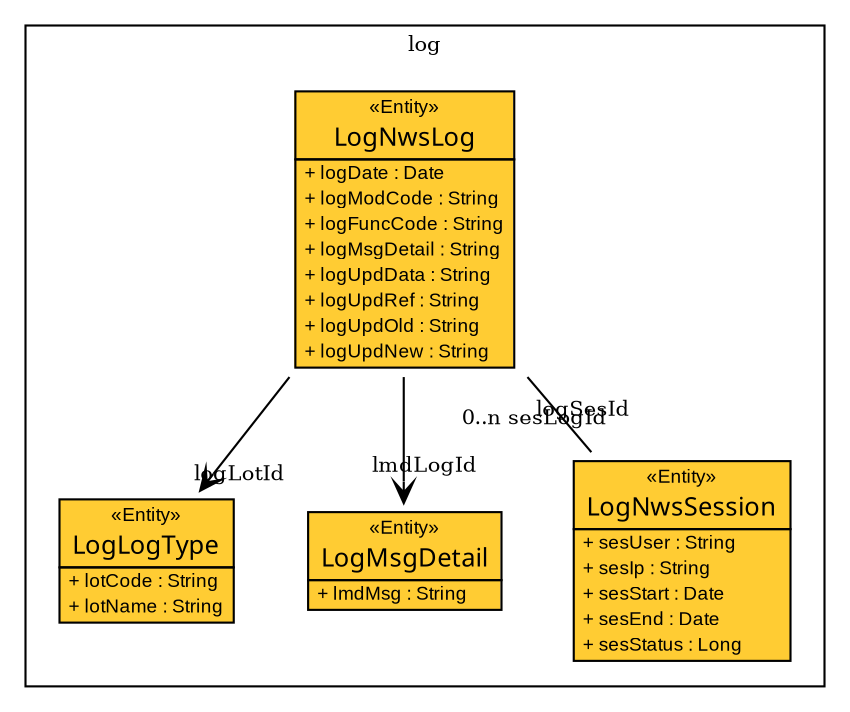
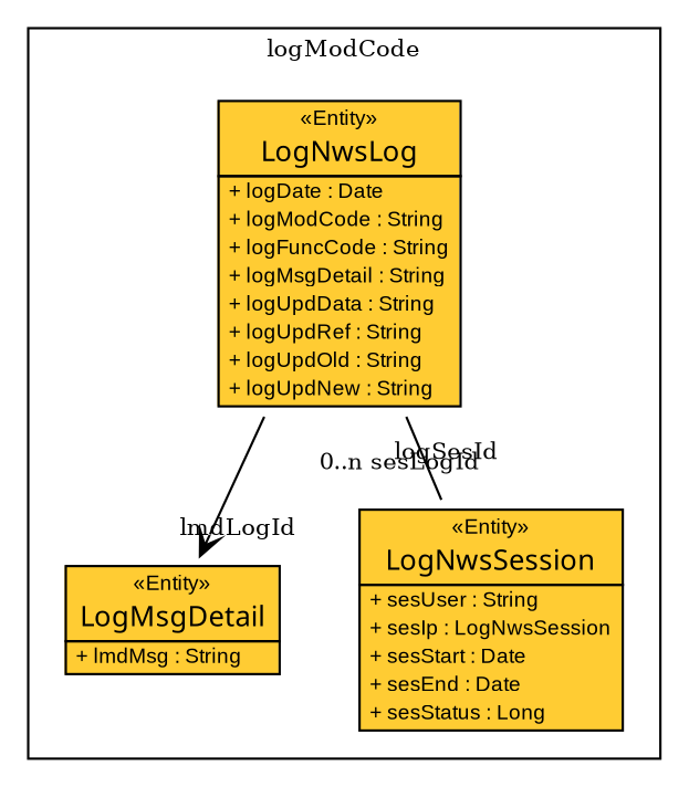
  digraph {
    fontsize=10
    node [fontcolor=black fontname=arial fontsize=9.0 shape=plaintext]
    edge [arrowhead=open arrowtail=none fontsize=10 labelangle=-30 labeldistance=2.0]
-   n1 [label=<<table border="0" cellborder="1" cellspacing="0" cellpadding="0" port="p" bgcolor="#FFCC33"> 	<tr><td> 	<table border="0" cellspacing="1" cellpadding="1"> 		<tr><td> &laquo;Entity&raquo; </td></tr> 		<tr><td><font face="arialbd"  point-size="12.0"> LogLogType </font></td></tr> 	</table></td></tr> 	<tr><td> 		<table border="0" cellspacing="0" cellpadding="1">	 	<tr><td align="left"> + lotCode : String </td></tr> 	<tr><td align="left"> + lotName : String </td></tr> 		</table>		 	</td></tr> 	</table>>]
    n2 [label=<<table border="0" cellborder="1" cellspacing="0" cellpadding="0" port="p" bgcolor="#FFCC33"> 	<tr><td> 	<table border="0" cellspacing="1" cellpadding="1"> 		<tr><td> &laquo;Entity&raquo; </td></tr> 		<tr><td><font face="arialbd"  point-size="12.0"> LogMsgDetail </font></td></tr> 	</table></td></tr> 	<tr><td> 		<table border="0" cellspacing="0" cellpadding="1">	 	<tr><td align="left"> + lmdMsg : String </td></tr> 		</table>		 	</td></tr> 	</table>>]
    n3 [label=<<table border="0" cellborder="1" cellspacing="0" cellpadding="0" port="p" bgcolor="#FFCC33"> 	<tr><td> 	<table border="0" cellspacing="1" cellpadding="1"> 		<tr><td> &laquo;Entity&raquo; </td></tr> 		<tr><td><font face="arialbd"  point-size="12.0"> LogNwsLog </font></td></tr> 	</table></td></tr> 	<tr><td> 		<table border="0" cellspacing="0" cellpadding="1">	 	<tr><td align="left"> + logDate : Date </td></tr> 	<tr><td align="left"> + logModCode : String </td></tr> 	<tr><td align="left"> + logFuncCode : String </td></tr> 	<tr><td align="left"> + logMsgDetail : String </td></tr> 	<tr><td align="left"> + logUpdData : String </td></tr> 	<tr><td align="left"> + logUpdRef : String </td></tr> 	<tr><td align="left"> + logUpdOld : String </td></tr> 	<tr><td align="left"> + logUpdNew : String </td></tr> 		</table>		 	</td></tr> 	</table>>]
-   n4 [label=<<table border="0" cellborder="1" cellspacing="0" cellpadding="0" port="p" bgcolor="#FFCC33"> 	<tr><td> 	<table border="0" cellspacing="1" cellpadding="1"> 		<tr><td> &laquo;Entity&raquo; </td></tr> 		<tr><td><font face="arialbd"  point-size="12.0"> LogNwsSession </font></td></tr> 	</table></td></tr> 	<tr><td> 		<table border="0" cellspacing="0" cellpadding="1">	 	<tr><td align="left"> + sesUser : String </td></tr> 	<tr><td align="left"> + sesIp : String </td></tr> 	<tr><td align="left"> + sesStart : Date </td></tr> 	<tr><td align="left"> + sesEnd : Date </td></tr> 	<tr><td align="left"> + sesStatus : Long </td></tr> 		</table>		 	</td></tr> 	</table>>]
+   n4 [label=<<table border="0" cellborder="1" cellspacing="0" cellpadding="0" port="p" bgcolor="#FFCC33"> 	<tr><td> 	<table border="0" cellspacing="1" cellpadding="1"> 		<tr><td> &laquo;Entity&raquo; </td></tr> 		<tr><td><font face="arialbd"  point-size="12.0"> LogNwsSession </font></td></tr> 	</table></td></tr> 	<tr><td> 		<table border="0" cellspacing="0" cellpadding="1">	 	<tr><td align="left"> + sesUser : String </td></tr> 	<tr><td align="left"> + sesIp : LogNwsSession </td></tr> 	<tr><td align="left"> + sesStart : Date </td></tr> 	<tr><td align="left"> + sesEnd : Date </td></tr> 	<tr><td align="left"> + sesStatus : Long </td></tr> 		</table>		 	</td></tr> 	</table>>]
    subgraph cluster_1 {
-     label=log
-     n1
+     label=logModCode
      n2
      n3
      n4
    }
-   n3 -> n1 [headlabel=logLotId]
    n3 -> n2 [headlabel=lmdLogId]
    n3 -> n4 [arrowhead=none headlabel=logSesId taillabel="0..n sesLogId"]
  }
